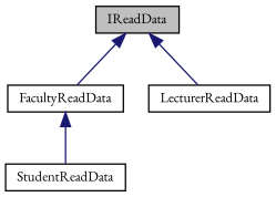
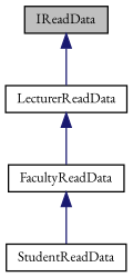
  digraph {
    fontname="EB Garamond"
    node [color=black fillcolor=white fontname="EB Garamond" fontsize=10 shape=record style=filled]
    edge [color=midnightblue dir=back fontname="EB Garamond" fontsize=10 labelfontname=Helvetica labelfontsize=10 style=solid]
    n1 [fillcolor=grey75 fontcolor=black height=0.2 label=IReadData width=0.4]
    n2 [height=0.2 label=FacultyReadData width=0.4]
    n3 [height=0.2 label=LecturerReadData width=0.4]
    n4 [height=0.2 label=StudentReadData width=0.4]
-   n1 -> n2
+   n3 -> n2
    n1 -> n3
    n2 -> n4
  }
